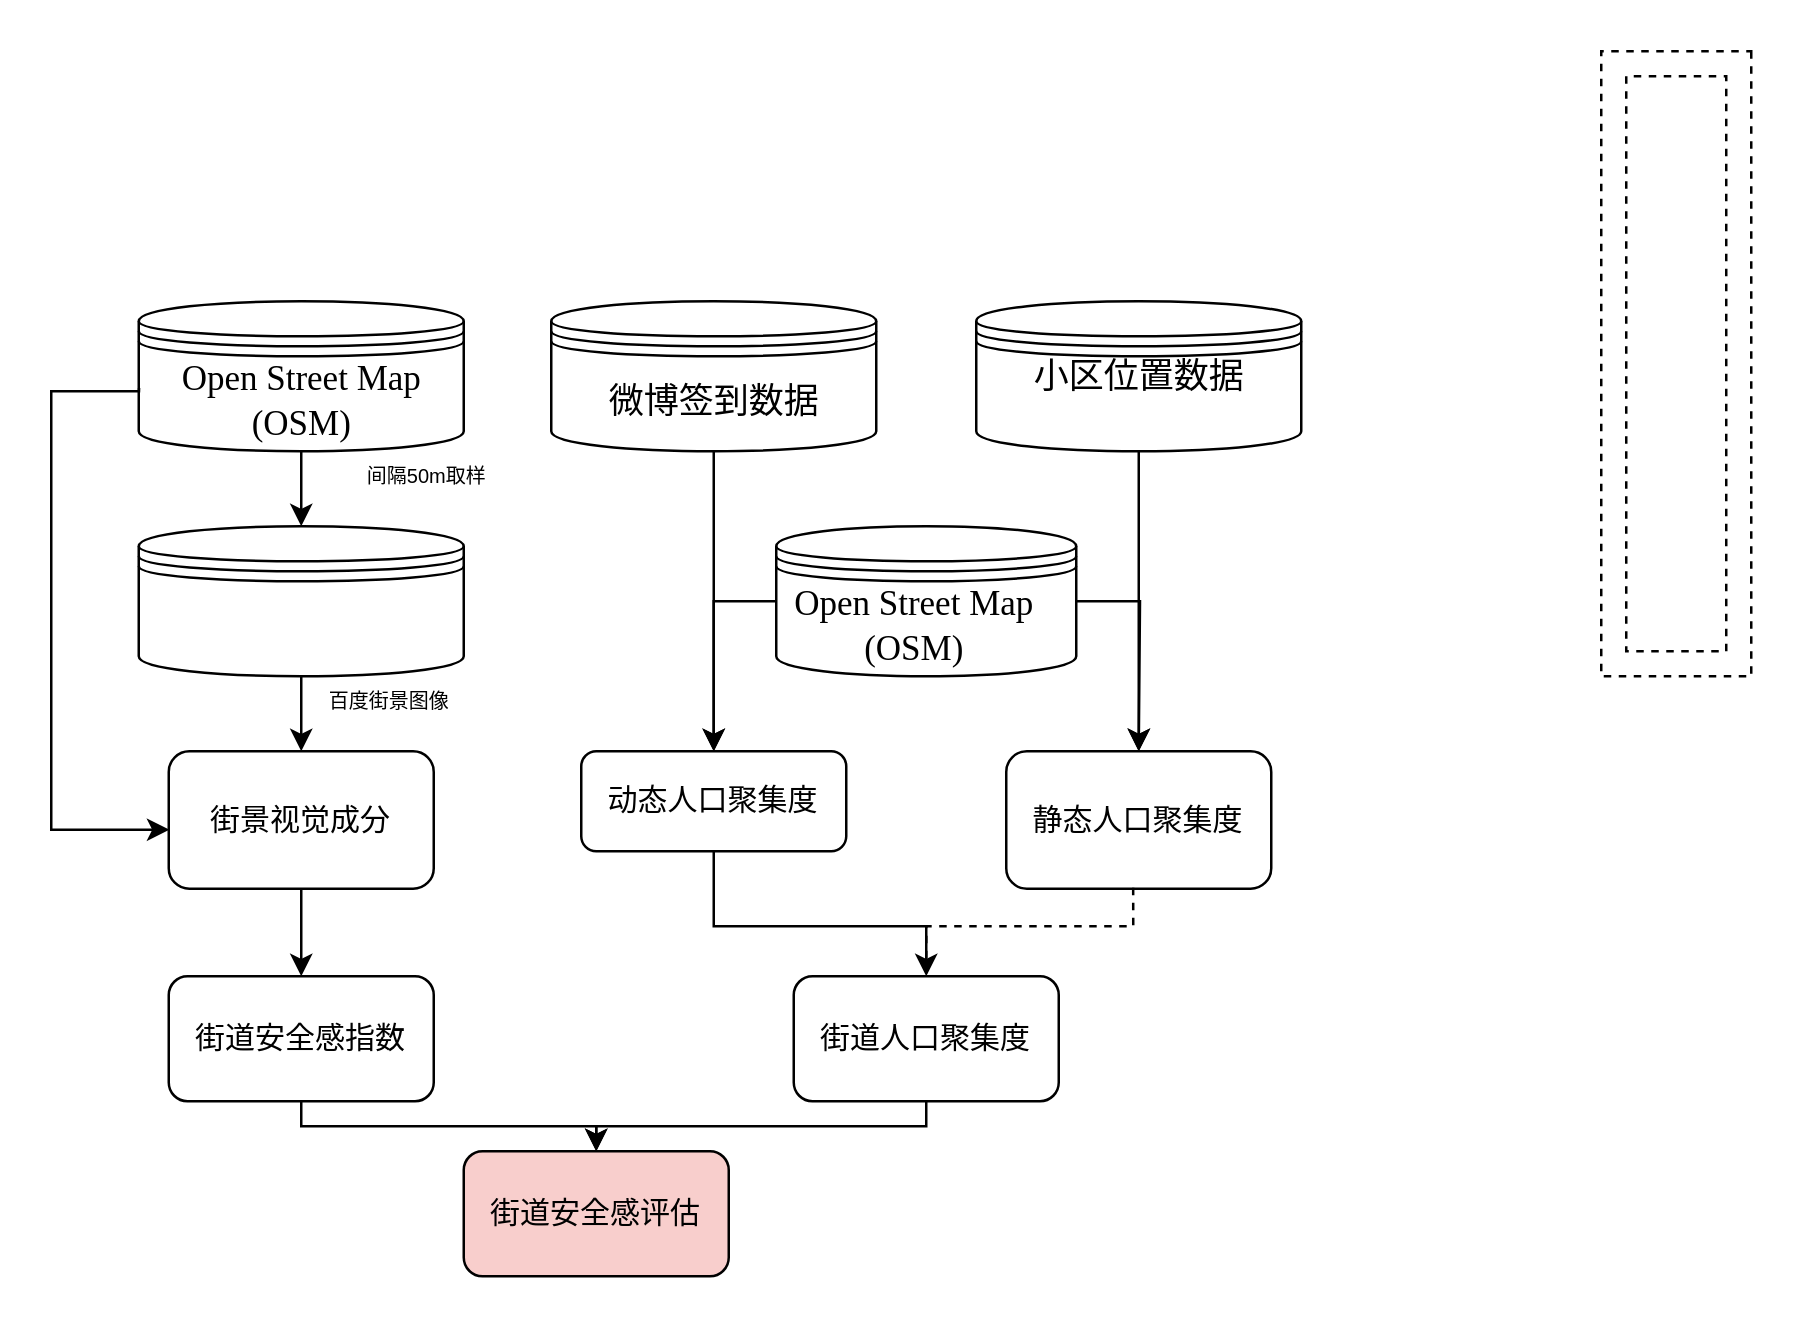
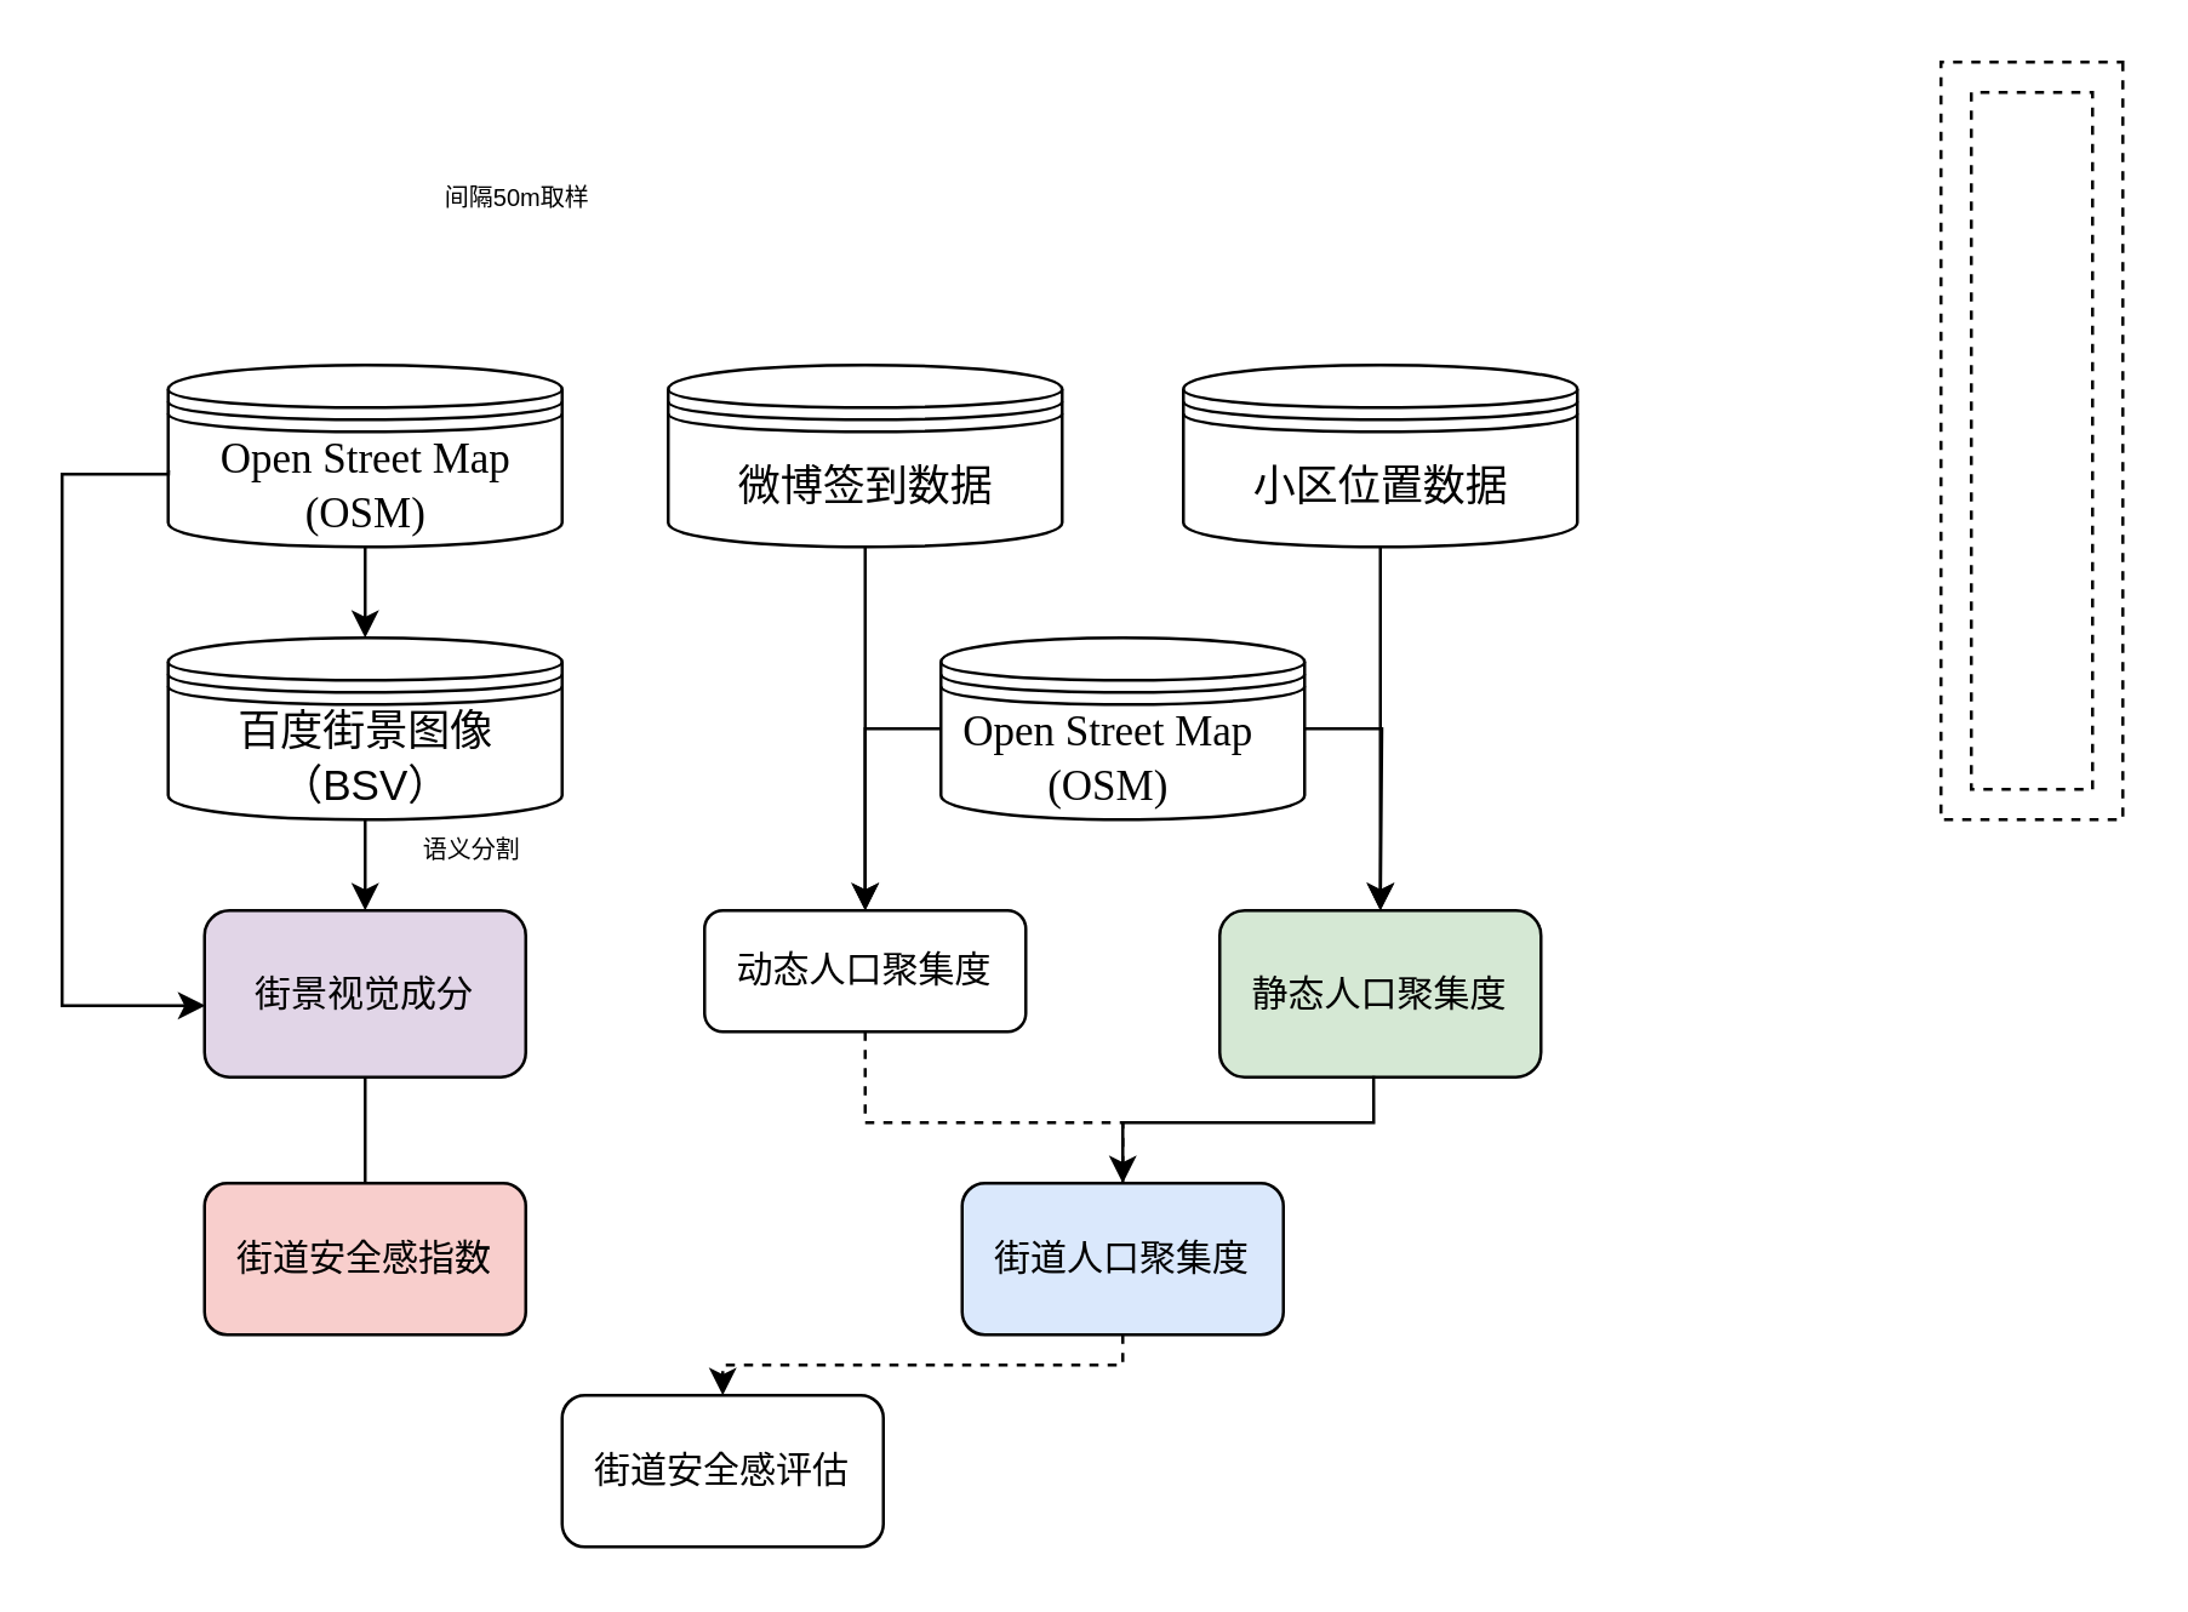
  <mxCell id="0" />
  <mxCell id="1" parent="0" />
  <mxCell id="2" value="" style="verticalLabelPosition=bottom;verticalAlign=top;html=1;shape=mxgraph.basic.frame;dx=10;dashed=1;" vertex="1" parent="1"><mxGeometry x="640" y="20" width="60" height="250" as="geometry" /></mxCell>
- <mxCell id="3" value="&lt;span style=&quot;font-size: 8px;&quot;&gt;间隔50m取样&lt;/span&gt;" style="text;html=1;align=center;verticalAlign=middle;resizable=0;points=[];autosize=1;strokeColor=none;fontSize=8;" vertex="1" parent="1"><mxGeometry x="125" y="180" width="90" height="20" as="geometry" /></mxCell>
+ <mxCell id="3" value="&lt;span style=&quot;font-size: 8px;&quot;&gt;间隔50m取样&lt;/span&gt;" style="text;html=1;align=center;verticalAlign=middle;resizable=0;points=[];autosize=1;strokeColor=none;fontSize=8;" vertex="1" parent="1"><mxGeometry x="125" y="55" width="90" height="20" as="geometry" /></mxCell>
  <mxCell id="4" value="" style="shape=datastore;whiteSpace=wrap;html=1;" vertex="1" parent="1"><mxGeometry x="55" y="120" width="130" height="60" as="geometry" /></mxCell>
  <mxCell id="5" style="edgeStyle=orthogonalEdgeStyle;rounded=0;orthogonalLoop=1;jettySize=auto;html=1;entryX=0.5;entryY=0;entryDx=0;entryDy=0;" edge="1" parent="1" source="6" target="18"><mxGeometry relative="1" as="geometry"><mxPoint x="120" y="322" as="targetPoint" /><Array as="points" /></mxGeometry></mxCell>
  <mxCell id="6" value="" style="shape=datastore;whiteSpace=wrap;html=1;" vertex="1" parent="1"><mxGeometry x="55" y="210" width="130" height="60" as="geometry" /></mxCell>
  <mxCell id="7" style="edgeStyle=orthogonalEdgeStyle;rounded=0;orthogonalLoop=1;jettySize=auto;html=1;exitX=0.5;exitY=1;exitDx=0;exitDy=0;entryX=0.5;entryY=0;entryDx=0;entryDy=0;" edge="1" parent="1" source="8" target="27"><mxGeometry relative="1" as="geometry" /></mxCell>
  <mxCell id="8" value="" style="shape=datastore;whiteSpace=wrap;html=1;" vertex="1" parent="1"><mxGeometry x="220" y="120" width="130" height="60" as="geometry" /></mxCell>
  <mxCell id="9" style="edgeStyle=orthogonalEdgeStyle;rounded=0;orthogonalLoop=1;jettySize=auto;html=1;exitX=0.5;exitY=1;exitDx=0;exitDy=0;entryX=0.5;entryY=0;entryDx=0;entryDy=0;" edge="1" parent="1" source="10" target="29"><mxGeometry relative="1" as="geometry" /></mxCell>
  <mxCell id="10" value="" style="shape=datastore;whiteSpace=wrap;html=1;" vertex="1" parent="1"><mxGeometry x="390" y="120" width="130" height="60" as="geometry" /></mxCell>
  <mxCell id="11" style="edgeStyle=orthogonalEdgeStyle;rounded=0;orthogonalLoop=1;jettySize=auto;html=1;entryX=0.003;entryY=0.571;entryDx=0;entryDy=0;entryPerimeter=0;exitX=0.001;exitY=0.578;exitDx=0;exitDy=0;exitPerimeter=0;" edge="1" parent="1" source="4" target="18"><mxGeometry relative="1" as="geometry"><Array as="points"><mxPoint x="55" y="156" /><mxPoint x="20" y="156" /><mxPoint x="20" y="331" /><mxPoint x="67" y="331" /></Array></mxGeometry></mxCell>
  <mxCell id="12" value="&lt;font style=&quot;font-size: 14px&quot;&gt;&lt;font face=&quot;Times New Roman&quot;&gt;Open Street Map&lt;br&gt;(OSM)&lt;/font&gt;&lt;br&gt;&lt;/font&gt;" style="text;html=1;align=center;verticalAlign=middle;resizable=0;points=[];autosize=1;strokeColor=none;" vertex="1" parent="1"><mxGeometry x="65" y="140" width="110" height="40" as="geometry" /></mxCell>
  <mxCell id="13" value="" style="endArrow=classic;html=1;entryX=0.5;entryY=0;entryDx=0;entryDy=0;exitX=0.5;exitY=1;exitDx=0;exitDy=0;" edge="1" parent="1" source="4" target="6"><mxGeometry width="50" height="50" relative="1" as="geometry"><mxPoint x="120" y="142" as="sourcePoint" /><mxPoint x="360" y="240" as="targetPoint" /></mxGeometry></mxCell>
+ <mxCell id="14" value="&lt;font style=&quot;font-size: 14px&quot;&gt;&lt;font face=&quot;Times New Roman&quot;&gt;百度街景图像&lt;br&gt;&lt;/font&gt;（BSV）&lt;br&gt;&lt;/font&gt;" style="text;html=1;align=center;verticalAlign=middle;resizable=0;points=[];autosize=1;strokeColor=none;" vertex="1" parent="1"><mxGeometry x="70" y="230" width="100" height="40" as="geometry" /></mxCell>
  <mxCell id="15" value="&lt;font style=&quot;font-size: 14px&quot;&gt;&lt;font face=&quot;Times New Roman&quot;&gt;微博签到数据&lt;/font&gt;&lt;span style=&quot;color: rgba(0 , 0 , 0 , 0) ; font-family: monospace ; font-size: 0px&quot;&gt;%3CmxGraphModel%3E%3Croot%3E%3CmxCell%20id%3D%220%22%2F%3E%3CmxCell%20id%3D%221%22%20parent%3D%220%22%2F%3E%3CmxCell%20id%3D%222%22%20value%3D%22%26lt%3Bfont%20style%3D%26quot%3Bfont-size%3A%2014px%26quot%3B%26gt%3B%26lt%3Bfont%20face%3D%26quot%3BTimes%20New%20Roman%26quot%3B%26gt%3B%E7%99%BE%E5%BA%A6%E8%A1%97%E6%99%AF%E5%9B%BE%E5%83%8F%26lt%3Bbr%26gt%3B%26lt%3B%2Ffont%26gt%3B%EF%BC%88BSV%EF%BC%89%26lt%3Bbr%26gt%3B%26lt%3B%2Ffont%26gt%3B%22%20style%3D%22text%3Bhtml%3D1%3Balign%3Dcenter%3BverticalAlign%3Dmiddle%3Bresizable%3D0%3Bpoints%3D%5B%5D%3Bautosize%3D1%3BstrokeColor%3Dnone%3B%22%20vertex%3D%221%22%20parent%3D%221%22%3E%3CmxGeometry%20x%3D%22150%22%20y%3D%22290%22%20width%3D%22100%22%20height%3D%2240%22%20as%3D%22geometry%22%2F%3E%3C%2FmxCell%3E%3C%2Froot%3E%3C%2FmxGraphModel%3E&lt;/span&gt;&lt;br&gt;&lt;/font&gt;" style="text;html=1;align=center;verticalAlign=middle;resizable=0;points=[];autosize=1;strokeColor=none;" vertex="1" parent="1"><mxGeometry x="235" y="150" width="100" height="20" as="geometry" /></mxCell>
- <mxCell id="16" value="&lt;font style=&quot;font-size: 14px&quot;&gt;&lt;font face=&quot;Times New Roman&quot;&gt;小区位置数据&lt;/font&gt;&lt;br&gt;&lt;/font&gt;" style="text;html=1;align=center;verticalAlign=middle;resizable=0;points=[];autosize=1;strokeColor=none;" vertex="1" parent="1"><mxGeometry x="405" y="140" width="100" height="20" as="geometry" /></mxCell>
- <mxCell id="17" style="edgeStyle=orthogonalEdgeStyle;rounded=0;orthogonalLoop=1;jettySize=auto;html=1;entryX=0.5;entryY=0;entryDx=0;entryDy=0;" edge="1" parent="1" source="18" target="21"><mxGeometry relative="1" as="geometry" /></mxCell>
- <mxCell id="18" value="街景视觉成分" style="rounded=1;whiteSpace=wrap;html=1;" vertex="1" parent="1"><mxGeometry x="67" y="300" width="106" height="55" as="geometry" /></mxCell>
- <mxCell id="19" value="&lt;span style=&quot;font-size: 8px;&quot;&gt;百度街景图像&lt;/span&gt;" style="text;html=1;align=center;verticalAlign=middle;resizable=0;points=[];autosize=1;strokeColor=none;fontSize=8;" vertex="1" parent="1"><mxGeometry x="125" y="270" width="60" height="20" as="geometry" /></mxCell>
- <mxCell id="20" style="edgeStyle=orthogonalEdgeStyle;rounded=0;orthogonalLoop=1;jettySize=auto;html=1;exitX=0.5;exitY=1;exitDx=0;exitDy=0;entryX=0.5;entryY=0;entryDx=0;entryDy=0;fontSize=8;" edge="1" parent="1" source="21" target="33"><mxGeometry relative="1" as="geometry"><Array as="points"><mxPoint x="120" y="450" /><mxPoint x="238" y="450" /></Array></mxGeometry></mxCell>
- <mxCell id="21" value="街道安全感指数" style="rounded=1;whiteSpace=wrap;html=1;" vertex="1" parent="1"><mxGeometry x="67" y="390" width="106" height="50" as="geometry" /></mxCell>
+ <mxCell id="16" value="&lt;font style=&quot;font-size: 14px&quot;&gt;&lt;font face=&quot;Times New Roman&quot;&gt;小区位置数据&lt;/font&gt;&lt;br&gt;&lt;/font&gt;" style="text;html=1;align=center;verticalAlign=middle;resizable=0;points=[];autosize=1;strokeColor=none;" vertex="1" parent="1"><mxGeometry x="405" y="150" width="100" height="20" as="geometry" /></mxCell>
+ <mxCell id="17" style="edgeStyle=orthogonalEdgeStyle;rounded=0;orthogonalLoop=1;jettySize=auto;html=1;entryX=0.5;entryY=0;entryDx=0;entryDy=0;endArrow=none;" edge="1" parent="1" source="18" target="21"><mxGeometry relative="1" as="geometry" /></mxCell>
+ <mxCell id="18" value="街景视觉成分" style="rounded=1;whiteSpace=wrap;html=1;fillColor=#e1d5e7;" vertex="1" parent="1"><mxGeometry x="67" y="300" width="106" height="55" as="geometry" /></mxCell>
+ <mxCell id="19" value="&lt;span style=&quot;font-size: 8px;&quot;&gt;语义分割&lt;/span&gt;" style="text;html=1;align=center;verticalAlign=middle;resizable=0;points=[];autosize=1;strokeColor=none;fontSize=8;" vertex="1" parent="1"><mxGeometry x="125" y="270" width="60" height="20" as="geometry" /></mxCell>
+ <mxCell id="21" value="街道安全感指数" style="rounded=1;whiteSpace=wrap;html=1;fillColor=#f8cecc;" vertex="1" parent="1"><mxGeometry x="67" y="390" width="106" height="50" as="geometry" /></mxCell>
  <mxCell id="22" style="edgeStyle=orthogonalEdgeStyle;rounded=0;orthogonalLoop=1;jettySize=auto;html=1;exitX=1;exitY=0.5;exitDx=0;exitDy=0;entryX=0.5;entryY=0;entryDx=0;entryDy=0;" edge="1" parent="1" source="23"><mxGeometry relative="1" as="geometry"><mxPoint x="455" y="300" as="targetPoint" /></mxGeometry></mxCell>
  <mxCell id="23" value="" style="shape=datastore;whiteSpace=wrap;html=1;" vertex="1" parent="1"><mxGeometry x="310" y="210" width="120" height="60" as="geometry" /></mxCell>
  <mxCell id="24" style="edgeStyle=orthogonalEdgeStyle;rounded=0;orthogonalLoop=1;jettySize=auto;html=1;entryX=0.5;entryY=0;entryDx=0;entryDy=0;exitX=0;exitY=0.5;exitDx=0;exitDy=0;" edge="1" parent="1" source="23" target="27"><mxGeometry relative="1" as="geometry" /></mxCell>
  <mxCell id="25" value="&lt;font style=&quot;font-size: 14px&quot;&gt;&lt;font face=&quot;Times New Roman&quot;&gt;Open Street Map&lt;br&gt;(OSM)&lt;/font&gt;&lt;br&gt;&lt;/font&gt;" style="text;html=1;align=center;verticalAlign=middle;resizable=0;points=[];autosize=1;strokeColor=none;" vertex="1" parent="1"><mxGeometry x="310" y="230" width="110" height="40" as="geometry" /></mxCell>
- <mxCell id="26" style="edgeStyle=orthogonalEdgeStyle;rounded=0;orthogonalLoop=1;jettySize=auto;html=1;exitX=0.5;exitY=1;exitDx=0;exitDy=0;entryX=0.5;entryY=0;entryDx=0;entryDy=0;" edge="1" parent="1" source="27" target="31"><mxGeometry relative="1" as="geometry"><Array as="points"><mxPoint x="285" y="370" /><mxPoint x="370" y="370" /></Array></mxGeometry></mxCell>
+ <mxCell id="26" style="edgeStyle=orthogonalEdgeStyle;rounded=0;orthogonalLoop=1;jettySize=auto;html=1;exitX=0.5;exitY=1;exitDx=0;exitDy=0;entryX=0.5;entryY=0;entryDx=0;entryDy=0;dashed=1;" edge="1" parent="1" source="27" target="31"><mxGeometry relative="1" as="geometry"><Array as="points"><mxPoint x="285" y="370" /><mxPoint x="370" y="370" /></Array></mxGeometry></mxCell>
  <mxCell id="27" value="动态人口聚集度" style="rounded=1;whiteSpace=wrap;html=1;" vertex="1" parent="1"><mxGeometry x="232" y="300" width="106" height="40" as="geometry" /></mxCell>
  <mxCell id="28" style="edgeStyle=orthogonalEdgeStyle;rounded=0;orthogonalLoop=1;jettySize=auto;html=1;exitX=0.479;exitY=0.993;exitDx=0;exitDy=0;exitPerimeter=0;startArrow=none;" edge="1" parent="1" source="31"><mxGeometry relative="1" as="geometry"><mxPoint x="412.5" y="425" as="targetPoint" /><mxPoint x="497.5" y="380" as="sourcePoint" /><Array as="points"><mxPoint x="368" y="390" /><mxPoint x="370" y="390" /><mxPoint x="370" y="425" /></Array></mxGeometry></mxCell>
- <mxCell id="29" value="静态人口聚集度" style="rounded=1;whiteSpace=wrap;html=1;" vertex="1" parent="1"><mxGeometry x="402" y="300" width="106" height="55" as="geometry" /></mxCell>
- <mxCell id="30" style="edgeStyle=orthogonalEdgeStyle;rounded=0;orthogonalLoop=1;jettySize=auto;html=1;exitX=0.5;exitY=1;exitDx=0;exitDy=0;entryX=0.5;entryY=0;entryDx=0;entryDy=0;fontSize=8;" edge="1" parent="1" source="31" target="33"><mxGeometry relative="1" as="geometry"><Array as="points"><mxPoint x="370" y="450" /><mxPoint x="238" y="450" /></Array></mxGeometry></mxCell>
- <mxCell id="31" value="街道人口聚集度" style="rounded=1;whiteSpace=wrap;html=1;" vertex="1" parent="1"><mxGeometry x="317" y="390" width="106" height="50" as="geometry" /></mxCell>
- <mxCell id="32" value="" style="edgeStyle=orthogonalEdgeStyle;rounded=0;orthogonalLoop=1;jettySize=auto;html=1;exitX=0.479;exitY=0.993;exitDx=0;exitDy=0;exitPerimeter=0;endArrow=none;dashed=1;" edge="1" parent="1" source="29" target="31"><mxGeometry relative="1" as="geometry"><mxPoint x="412.5" y="425" as="targetPoint" /><mxPoint x="452.774" y="354.615" as="sourcePoint" /><Array as="points"><mxPoint x="453" y="370" /><mxPoint x="370" y="370" /></Array></mxGeometry></mxCell>
- <mxCell id="33" value="街道安全感评估" style="rounded=1;whiteSpace=wrap;html=1;fillColor=#f8cecc;" vertex="1" parent="1"><mxGeometry x="185" y="460" width="106" height="50" as="geometry" /></mxCell>
+ <mxCell id="29" value="静态人口聚集度" style="rounded=1;whiteSpace=wrap;html=1;fillColor=#d5e8d4;" vertex="1" parent="1"><mxGeometry x="402" y="300" width="106" height="55" as="geometry" /></mxCell>
+ <mxCell id="30" style="edgeStyle=orthogonalEdgeStyle;rounded=0;orthogonalLoop=1;jettySize=auto;html=1;exitX=0.5;exitY=1;exitDx=0;exitDy=0;entryX=0.5;entryY=0;entryDx=0;entryDy=0;fontSize=8;dashed=1;" edge="1" parent="1" source="31" target="33"><mxGeometry relative="1" as="geometry"><Array as="points"><mxPoint x="370" y="450" /><mxPoint x="238" y="450" /></Array></mxGeometry></mxCell>
+ <mxCell id="31" value="街道人口聚集度" style="rounded=1;whiteSpace=wrap;html=1;fillColor=#dae8fc;" vertex="1" parent="1"><mxGeometry x="317" y="390" width="106" height="50" as="geometry" /></mxCell>
+ <mxCell id="32" value="" style="edgeStyle=orthogonalEdgeStyle;rounded=0;orthogonalLoop=1;jettySize=auto;html=1;exitX=0.479;exitY=0.993;exitDx=0;exitDy=0;exitPerimeter=0;endArrow=none;" edge="1" parent="1" source="29" target="31"><mxGeometry relative="1" as="geometry"><mxPoint x="412.5" y="425" as="targetPoint" /><mxPoint x="452.774" y="354.615" as="sourcePoint" /><Array as="points"><mxPoint x="453" y="370" /><mxPoint x="370" y="370" /></Array></mxGeometry></mxCell>
+ <mxCell id="33" value="街道安全感评估" style="rounded=1;whiteSpace=wrap;html=1;" vertex="1" parent="1"><mxGeometry x="185" y="460" width="106" height="50" as="geometry" /></mxCell>
